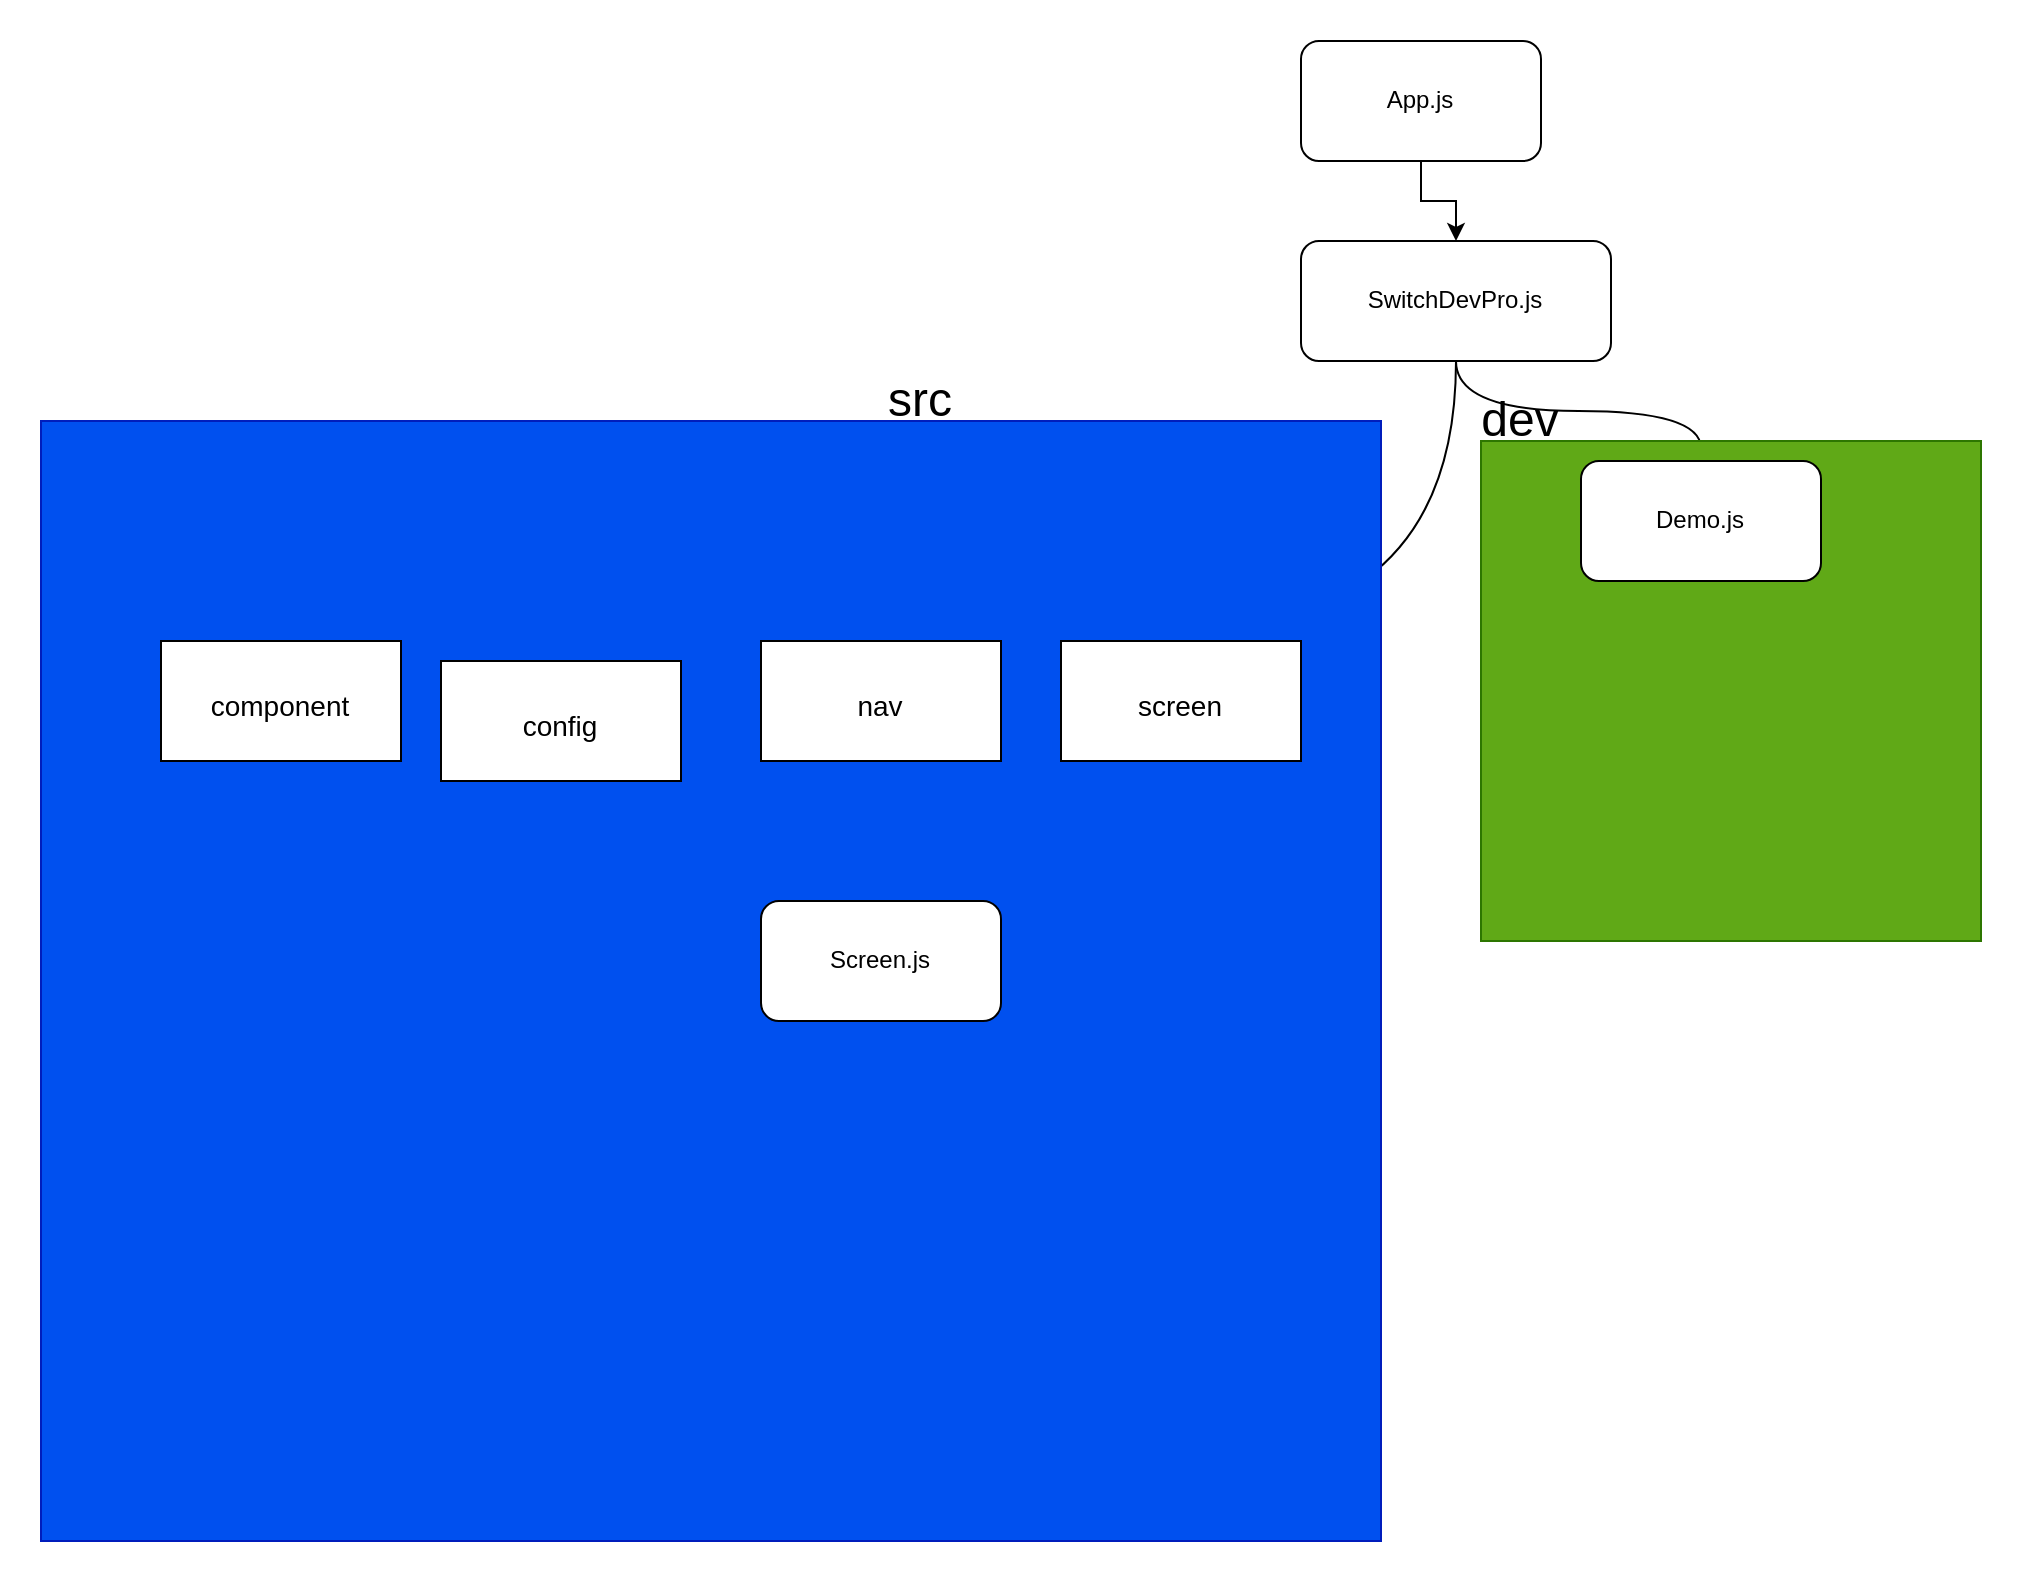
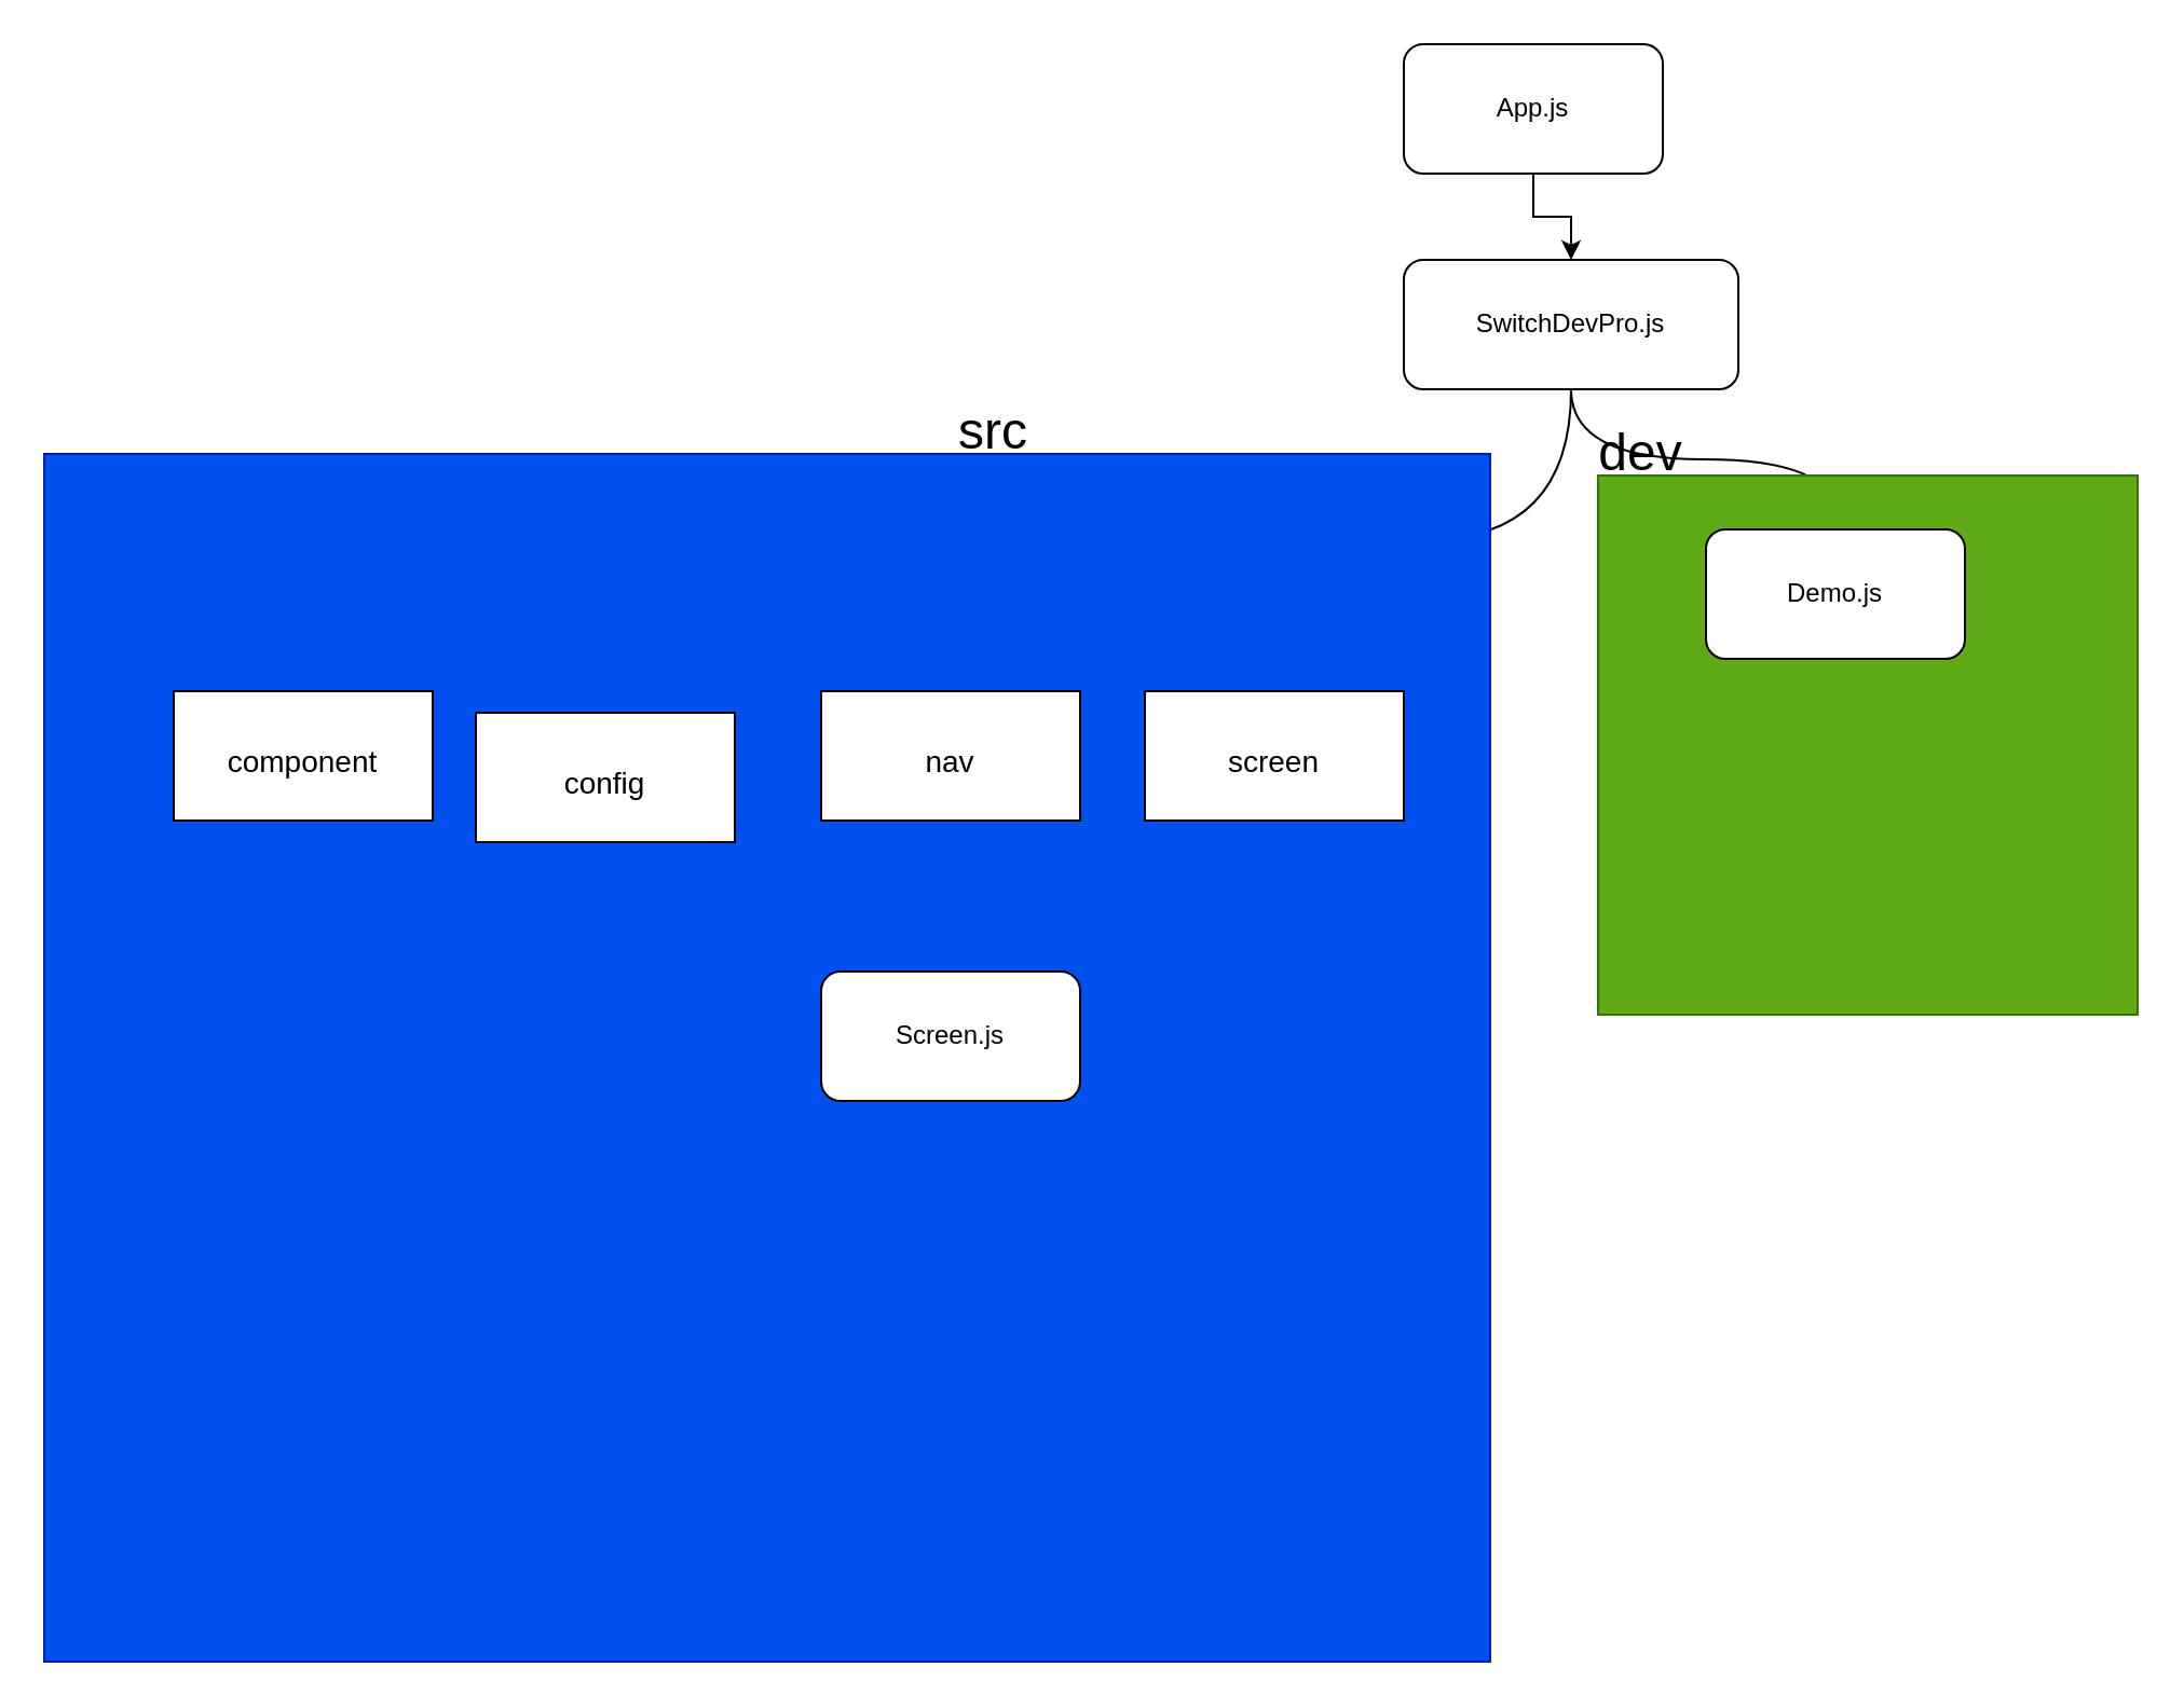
  <mxCell id="0" />
  <mxCell id="1" parent="0" />
  <mxCell id="2" style="edgeStyle=orthogonalEdgeStyle;rounded=0;orthogonalLoop=1;jettySize=auto;html=1;exitX=0.5;exitY=1;exitDx=0;exitDy=0;entryX=0.5;entryY=0;entryDx=0;entryDy=0;" edge="1" parent="1" source="3" target="6"><mxGeometry relative="1" as="geometry" /></mxCell>
  <mxCell id="3" value="App.js" style="rounded=1;whiteSpace=wrap;html=1;" vertex="1" parent="1"><mxGeometry x="650" y="20" width="120" height="60" as="geometry" /></mxCell>
- <mxCell id="4" style="edgeStyle=orthogonalEdgeStyle;rounded=0;orthogonalLoop=1;jettySize=auto;html=1;exitX=0.5;exitY=1;exitDx=0;exitDy=0;entryX=0.5;entryY=0;entryDx=0;entryDy=0;curved=1;" edge="1" parent="1" source="6" target="18"><mxGeometry relative="1" as="geometry" /></mxCell>
+ <mxCell id="4" style="edgeStyle=orthogonalEdgeStyle;rounded=0;orthogonalLoop=1;jettySize=auto;html=1;exitX=0.5;exitY=1;exitDx=0;exitDy=0;curved=1;" edge="1" parent="1" source="6" target="15"><mxGeometry relative="1" as="geometry" /></mxCell>
  <mxCell id="5" style="edgeStyle=orthogonalEdgeStyle;curved=1;rounded=0;orthogonalLoop=1;jettySize=auto;html=1;exitX=0.5;exitY=1;exitDx=0;exitDy=0;fontSize=24;" edge="1" parent="1" source="6" target="9"><mxGeometry relative="1" as="geometry" /></mxCell>
  <mxCell id="6" value="SwitchDevPro.js" style="rounded=1;whiteSpace=wrap;html=1;" vertex="1" parent="1"><mxGeometry x="650" y="120" width="155" height="60" as="geometry" /></mxCell>
  <mxCell id="7" value="" style="group" vertex="1" connectable="0" parent="1"><mxGeometry x="740" y="200" width="250" height="270" as="geometry" /></mxCell>
  <mxCell id="8" value="" style="rounded=0;whiteSpace=wrap;html=1;fillColor=#60a917;strokeColor=#2D7600;fontColor=#ffffff;" vertex="1" parent="7"><mxGeometry y="20" width="250" height="250" as="geometry" /></mxCell>
- <mxCell id="9" value="Demo.js" style="rounded=1;whiteSpace=wrap;html=1;" vertex="1" parent="7"><mxGeometry x="50" y="30" width="120" height="60" as="geometry" /></mxCell>
+ <mxCell id="9" value="Demo.js" style="rounded=1;whiteSpace=wrap;html=1;" vertex="1" parent="7"><mxGeometry x="50" y="45" width="120" height="60" as="geometry" /></mxCell>
  <mxCell id="10" value="dev" style="text;html=1;strokeColor=none;fillColor=none;align=center;verticalAlign=middle;whiteSpace=wrap;rounded=0;fontSize=24;" vertex="1" parent="7"><mxGeometry width="40" height="20" as="geometry" /></mxCell>
  <mxCell id="11" value="" style="group" vertex="1" connectable="0" parent="1"><mxGeometry x="440" y="190" width="260" height="580" as="geometry" /></mxCell>
  <mxCell id="12" value="" style="rounded=0;whiteSpace=wrap;html=1;fontSize=24;fillColor=#0050ef;strokeColor=#001DBC;fontColor=#ffffff;" vertex="1" parent="11"><mxGeometry x="-420" y="20" width="670" height="560" as="geometry" /></mxCell>
  <mxCell id="13" value="src" style="text;html=1;strokeColor=none;fillColor=none;align=center;verticalAlign=middle;whiteSpace=wrap;rounded=0;fontSize=24;" vertex="1" parent="11"><mxGeometry width="40" height="20" as="geometry" /></mxCell>
  <mxCell id="14" value="&lt;span style=&quot;font-size: 14px&quot;&gt;nav&lt;/span&gt;" style="rounded=0;whiteSpace=wrap;html=1;fontSize=24;" vertex="1" parent="11"><mxGeometry x="-60" y="130" width="120" height="60" as="geometry" /></mxCell>
  <mxCell id="15" value="&lt;font style=&quot;font-size: 14px&quot;&gt;screen&lt;/font&gt;" style="rounded=0;whiteSpace=wrap;html=1;fontSize=24;" vertex="1" parent="11"><mxGeometry x="90" y="130" width="120" height="60" as="geometry" /></mxCell>
  <mxCell id="16" value="&lt;font style=&quot;font-size: 14px&quot;&gt;component&lt;/font&gt;" style="rounded=0;whiteSpace=wrap;html=1;fontSize=24;" vertex="1" parent="11"><mxGeometry x="-360" y="130" width="120" height="60" as="geometry" /></mxCell>
  <mxCell id="17" value="&lt;font style=&quot;font-size: 14px&quot;&gt;config&lt;/font&gt;" style="rounded=0;whiteSpace=wrap;html=1;fontSize=24;" vertex="1" parent="1"><mxGeometry x="220" y="330" width="120" height="60" as="geometry" /></mxCell>
  <mxCell id="18" value="Screen.js" style="rounded=1;whiteSpace=wrap;html=1;" vertex="1" parent="1"><mxGeometry x="380" y="450" width="120" height="60" as="geometry" /></mxCell>
